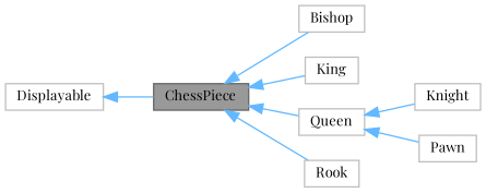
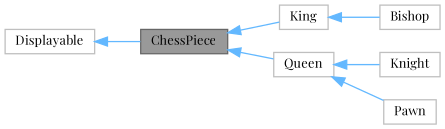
  digraph {
    fontname="Playfair Display"
    rankdir=LR
    node [color=grey75 fillcolor=white fontname="Playfair Display" fontsize=10 shape=box style=filled]
    edge [color=steelblue1 dir=back fontname="Playfair Display" fontsize=10 labelfontname=Helvetica labelfontsize=10 style=solid]
    n1 [color=gray40 fillcolor=grey60 fontcolor=black height=0.2 label=ChessPiece width=0.4]
    n2 [height=0.2 label=Bishop width=0.4]
    n3 [height=0.2 label=King width=0.4]
    n4 [height=0.2 label=Queen width=0.4]
-   n5 [height=0.2 label=Rook width=0.4]
    n6 [height=0.2 label=Knight width=0.4]
    n7 [height=0.2 label=Pawn width=0.4]
    n8 [height=0.2 label=Displayable width=0.4]
-   n1 -> n2
+   n3 -> n2
    n1 -> n3
    n1 -> n4
-   n1 -> n5
    n4 -> n6
    n4 -> n7
    n8 -> n1
  }
